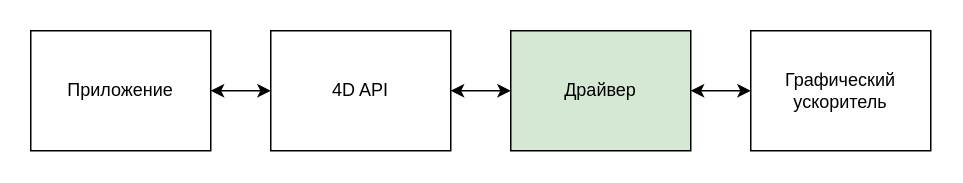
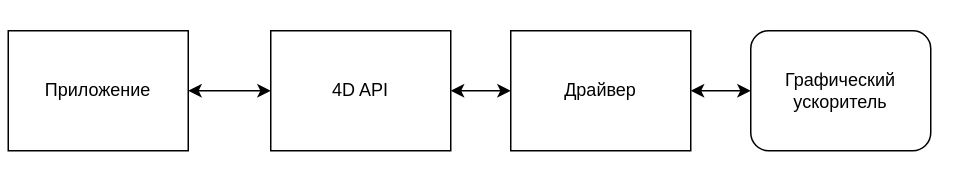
  <mxCell id="0" />
  <mxCell id="1" parent="0" />
  <mxCell id="2" style="edgeStyle=none;html=1;entryX=0;entryY=0.5;entryDx=0;entryDy=0;startArrow=classic;startFill=1;" edge="1" parent="1" source="3" target="5"><mxGeometry relative="1" as="geometry" /></mxCell>
- <mxCell id="3" value="Приложение" style="rounded=0;whiteSpace=wrap;" vertex="1" parent="1"><mxGeometry x="20" y="20" width="120" height="80" as="geometry" /></mxCell>
+ <mxCell id="3" value="Приложение" style="rounded=0;whiteSpace=wrap;" vertex="1" parent="1"><mxGeometry x="5" y="20" width="120" height="80" as="geometry" /></mxCell>
  <mxCell id="4" style="edgeStyle=none;html=1;entryX=0;entryY=0.5;entryDx=0;entryDy=0;startArrow=classic;startFill=1;" edge="1" parent="1" source="5" target="7"><mxGeometry relative="1" as="geometry" /></mxCell>
  <mxCell id="5" value="4D API" style="rounded=0;whiteSpace=wrap;" vertex="1" parent="1"><mxGeometry x="180" y="20" width="120" height="80" as="geometry" /></mxCell>
  <mxCell id="6" style="edgeStyle=none;html=1;entryX=0;entryY=0.5;entryDx=0;entryDy=0;startArrow=classic;startFill=1;" edge="1" parent="1" source="7" target="8"><mxGeometry relative="1" as="geometry" /></mxCell>
- <mxCell id="7" value="Драйвер" style="rounded=0;whiteSpace=wrap;fillColor=#d5e8d4;" vertex="1" parent="1"><mxGeometry x="340" y="20" width="120" height="80" as="geometry" /></mxCell>
- <mxCell id="8" value="Графический ускоритель" style="rounded=0;whiteSpace=wrap;" vertex="1" parent="1"><mxGeometry x="500" y="20" width="120" height="80" as="geometry" /></mxCell>
+ <mxCell id="7" value="Драйвер" style="rounded=0;whiteSpace=wrap;" vertex="1" parent="1"><mxGeometry x="340" y="20" width="120" height="80" as="geometry" /></mxCell>
+ <mxCell id="8" value="Графический ускоритель" style="whiteSpace=wrap;rounded=1;" vertex="1" parent="1"><mxGeometry x="500" y="20" width="120" height="80" as="geometry" /></mxCell>
